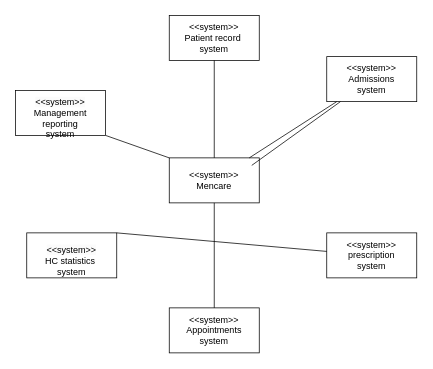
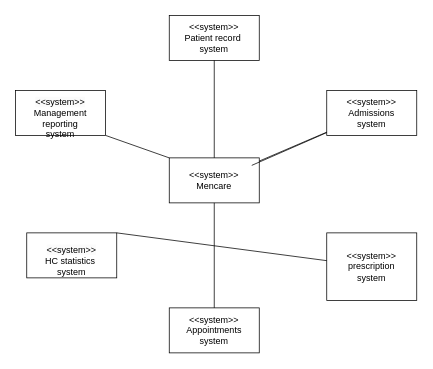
  <mxCell id="0" />
  <mxCell id="1" parent="0" />
  <mxCell id="2" value="&amp;lt;&amp;lt;system&amp;gt;&amp;gt;&lt;br&gt;Mencare" style="rounded=0;whiteSpace=wrap;html=1;" vertex="1" parent="1"><mxGeometry x="225" y="210" width="120" height="60" as="geometry" /></mxCell>
  <mxCell id="3" value="&lt;br&gt;&lt;span style=&quot;color: rgb(0, 0, 0); font-family: Helvetica; font-size: 12px; font-style: normal; font-variant-ligatures: normal; font-variant-caps: normal; font-weight: 400; letter-spacing: normal; orphans: 2; text-align: center; text-indent: 0px; text-transform: none; widows: 2; word-spacing: 0px; -webkit-text-stroke-width: 0px; background-color: rgb(251, 251, 251); text-decoration-thickness: initial; text-decoration-style: initial; text-decoration-color: initial; float: none; display: inline !important;&quot;&gt;&amp;lt;&amp;lt;system&amp;gt;&amp;gt;&lt;br&gt;&lt;/span&gt;Management&lt;br&gt;reporting&lt;br&gt;system&lt;br&gt;" style="rounded=0;whiteSpace=wrap;html=1;" vertex="1" parent="1"><mxGeometry x="20" y="120" width="120" height="60" as="geometry" /></mxCell>
  <mxCell id="4" value="&lt;br&gt;&lt;span style=&quot;color: rgb(0, 0, 0); font-family: Helvetica; font-size: 12px; font-style: normal; font-variant-ligatures: normal; font-variant-caps: normal; font-weight: 400; letter-spacing: normal; orphans: 2; text-align: center; text-indent: 0px; text-transform: none; widows: 2; word-spacing: 0px; -webkit-text-stroke-width: 0px; background-color: rgb(251, 251, 251); text-decoration-thickness: initial; text-decoration-style: initial; text-decoration-color: initial; float: none; display: inline !important;&quot;&gt;&amp;lt;&amp;lt;system&amp;gt;&amp;gt;&lt;br&gt;&lt;/span&gt;HC statistics&amp;nbsp;&lt;br&gt;system&lt;br&gt;" style="rounded=0;whiteSpace=wrap;html=1;" vertex="1" parent="1"><mxGeometry x="35" y="310" width="120" height="60" as="geometry" /></mxCell>
  <mxCell id="5" value="&amp;lt;&amp;lt;system&amp;gt;&amp;gt;&lt;br&gt;Patient record&amp;nbsp;&lt;br&gt;system" style="rounded=0;whiteSpace=wrap;html=1;" vertex="1" parent="1"><mxGeometry x="225" y="20" width="120" height="60" as="geometry" /></mxCell>
- <mxCell id="6" value="&amp;lt;&amp;lt;system&amp;gt;&amp;gt;&lt;br&gt;Admissions&lt;br&gt;system" style="rounded=0;whiteSpace=wrap;html=1;" vertex="1" parent="1"><mxGeometry x="435" y="75" width="120" height="60" as="geometry" /></mxCell>
- <mxCell id="7" value="&amp;lt;&amp;lt;system&amp;gt;&amp;gt;&lt;br&gt;prescription&lt;br&gt;system" style="rounded=0;whiteSpace=wrap;html=1;" vertex="1" parent="1"><mxGeometry x="435" y="310" width="120" height="60" as="geometry" /></mxCell>
+ <mxCell id="6" value="&amp;lt;&amp;lt;system&amp;gt;&amp;gt;&lt;br&gt;Admissions&lt;br&gt;system" style="rounded=0;whiteSpace=wrap;html=1;" vertex="1" parent="1"><mxGeometry x="435" y="120" width="120" height="60" as="geometry" /></mxCell>
+ <mxCell id="7" value="&amp;lt;&amp;lt;system&amp;gt;&amp;gt;&lt;br&gt;prescription&lt;br&gt;system" style="rounded=0;whiteSpace=wrap;html=1;" vertex="1" parent="1"><mxGeometry x="435" y="310" width="120" height="90" as="geometry" /></mxCell>
  <mxCell id="8" value="&amp;lt;&amp;lt;system&amp;gt;&amp;gt;&lt;br&gt;Appointments&lt;br&gt;system" style="rounded=0;whiteSpace=wrap;html=1;" vertex="1" parent="1"><mxGeometry x="225" y="410" width="120" height="60" as="geometry" /></mxCell>
  <mxCell id="9" value="" style="endArrow=none;html=1;rounded=0;" edge="1" parent="1" target="6"><mxGeometry width="50" height="50" relative="1" as="geometry"><mxPoint x="335" y="220" as="sourcePoint" /><mxPoint x="315" y="210" as="targetPoint" /></mxGeometry></mxCell>
  <mxCell id="10" value="" style="endArrow=none;html=1;rounded=0;" edge="1" parent="1" source="2" target="6"><mxGeometry width="50" height="50" relative="1" as="geometry"><mxPoint x="265" y="260" as="sourcePoint" /><mxPoint x="315" y="210" as="targetPoint" /></mxGeometry></mxCell>
  <mxCell id="11" value="" style="endArrow=none;html=1;rounded=0;entryX=0.5;entryY=1;entryDx=0;entryDy=0;" edge="1" parent="1" source="8" target="2"><mxGeometry width="50" height="50" relative="1" as="geometry"><mxPoint x="265" y="260" as="sourcePoint" /><mxPoint x="315" y="210" as="targetPoint" /></mxGeometry></mxCell>
  <mxCell id="12" value="" style="endArrow=none;html=1;rounded=0;exitX=1;exitY=0;exitDx=0;exitDy=0;" edge="1" parent="1" source="4" target="7"><mxGeometry width="50" height="50" relative="1" as="geometry"><mxPoint x="265" y="260" as="sourcePoint" /><mxPoint x="235" y="260" as="targetPoint" /></mxGeometry></mxCell>
  <mxCell id="13" value="" style="endArrow=none;html=1;rounded=0;entryX=0.5;entryY=1;entryDx=0;entryDy=0;exitX=0.5;exitY=0;exitDx=0;exitDy=0;" edge="1" parent="1" source="2" target="5"><mxGeometry width="50" height="50" relative="1" as="geometry"><mxPoint x="265" y="260" as="sourcePoint" /><mxPoint x="315" y="210" as="targetPoint" /></mxGeometry></mxCell>
  <mxCell id="14" value="" style="endArrow=none;html=1;rounded=0;entryX=1;entryY=1;entryDx=0;entryDy=0;exitX=0;exitY=0;exitDx=0;exitDy=0;" edge="1" parent="1" source="2" target="3"><mxGeometry width="50" height="50" relative="1" as="geometry"><mxPoint x="265" y="260" as="sourcePoint" /><mxPoint x="315" y="210" as="targetPoint" /></mxGeometry></mxCell>
